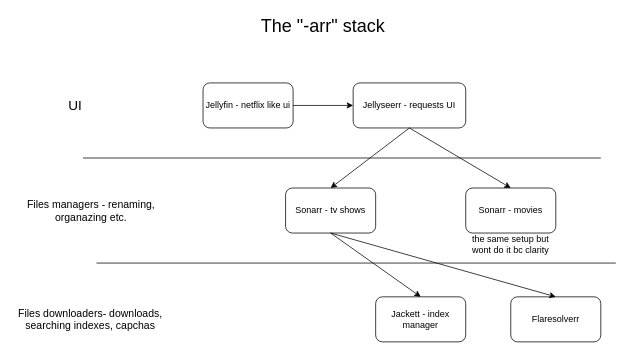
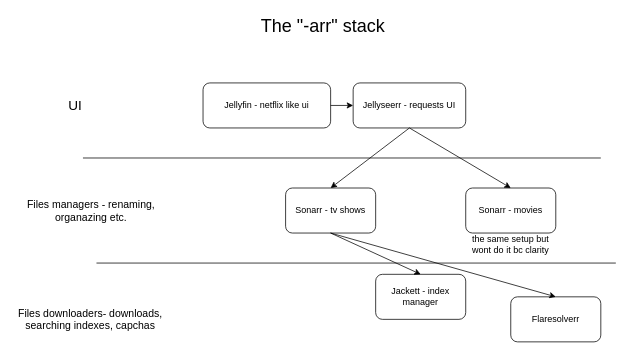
  <mxCell id="0" />
  <mxCell id="1" parent="0" />
- <mxCell id="2" value="Jellyfin - netflix like ui" style="rounded=1;whiteSpace=wrap;html=1;" vertex="1" parent="1"><mxGeometry x="270" y="110" width="120" height="60" as="geometry" /></mxCell>
+ <mxCell id="2" value="Jellyfin - netflix like ui" style="rounded=1;whiteSpace=wrap;html=1;" vertex="1" parent="1"><mxGeometry x="270" y="110" width="170" height="60" as="geometry" /></mxCell>
  <mxCell id="3" value="Sonarr - movies" style="rounded=1;whiteSpace=wrap;html=1;" vertex="1" parent="1"><mxGeometry x="620" y="250" width="120" height="60" as="geometry" /></mxCell>
  <mxCell id="4" value="Sonarr - tv shows" style="rounded=1;whiteSpace=wrap;html=1;" vertex="1" parent="1"><mxGeometry x="380" y="250" width="120" height="60" as="geometry" /></mxCell>
  <mxCell id="5" value="Jellyseerr - requests UI" style="rounded=1;whiteSpace=wrap;html=1;" vertex="1" parent="1"><mxGeometry x="470" y="110" width="150" height="60" as="geometry" /></mxCell>
  <mxCell id="6" value="" style="endArrow=none;html=1;rounded=0;" edge="1" parent="1"><mxGeometry width="50" height="50" relative="1" as="geometry"><mxPoint x="110" y="210" as="sourcePoint" /><mxPoint x="800" y="210" as="targetPoint" /></mxGeometry></mxCell>
  <mxCell id="7" value="" style="endArrow=none;html=1;rounded=0;" edge="1" parent="1"><mxGeometry width="50" height="50" relative="1" as="geometry"><mxPoint x="128" y="350" as="sourcePoint" /><mxPoint x="820" y="350" as="targetPoint" /></mxGeometry></mxCell>
  <mxCell id="8" value="&lt;font style=&quot;font-size: 14px;&quot;&gt;Files managers - renaming, organazing etc.&lt;/font&gt;" style="text;html=1;align=center;verticalAlign=middle;whiteSpace=wrap;rounded=0;" vertex="1" parent="1"><mxGeometry x="30" y="265" width="182" height="30" as="geometry" /></mxCell>
  <mxCell id="9" value="" style="endArrow=classic;html=1;rounded=0;exitX=0.5;exitY=1;exitDx=0;exitDy=0;entryX=0.5;entryY=0;entryDx=0;entryDy=0;" edge="1" parent="1" source="5" target="4"><mxGeometry width="50" height="50" relative="1" as="geometry"><mxPoint x="460" y="210" as="sourcePoint" /><mxPoint x="510" y="160" as="targetPoint" /></mxGeometry></mxCell>
  <mxCell id="10" value="" style="endArrow=classic;html=1;rounded=0;exitX=0.5;exitY=1;exitDx=0;exitDy=0;entryX=0.5;entryY=0;entryDx=0;entryDy=0;" edge="1" parent="1" source="5" target="3"><mxGeometry width="50" height="50" relative="1" as="geometry"><mxPoint x="575" y="240" as="sourcePoint" /><mxPoint x="450" y="320" as="targetPoint" /></mxGeometry></mxCell>
  <mxCell id="11" value="&lt;font style=&quot;font-size: 18px;&quot;&gt;UI&lt;/font&gt;" style="text;html=1;align=center;verticalAlign=middle;whiteSpace=wrap;rounded=0;" vertex="1" parent="1"><mxGeometry x="70" y="125" width="60" height="30" as="geometry" /></mxCell>
  <mxCell id="12" value="&lt;font style=&quot;font-size: 14px;&quot;&gt;Files downloaders- downloads, searching indexes, capchas&lt;/font&gt;" style="text;html=1;align=center;verticalAlign=middle;whiteSpace=wrap;rounded=0;" vertex="1" parent="1"><mxGeometry x="20" y="410" width="200" height="30" as="geometry" /></mxCell>
- <mxCell id="13" value="Jackett - index manager" style="rounded=1;whiteSpace=wrap;html=1;" vertex="1" parent="1"><mxGeometry x="500" y="395" width="120" height="60" as="geometry" /></mxCell>
+ <mxCell id="13" value="Jackett - index manager" style="rounded=1;whiteSpace=wrap;html=1;" vertex="1" parent="1"><mxGeometry x="500" y="365" width="120" height="60" as="geometry" /></mxCell>
  <mxCell id="14" value="Flaresolverr" style="rounded=1;whiteSpace=wrap;html=1;" vertex="1" parent="1"><mxGeometry x="680" y="395" width="120" height="60" as="geometry" /></mxCell>
  <mxCell id="15" value="&lt;font style=&quot;font-size: 24px;&quot;&gt;The &quot;-arr&quot; stack&lt;/font&gt;" style="text;html=1;align=center;verticalAlign=middle;whiteSpace=wrap;rounded=0;" vertex="1" parent="1"><mxGeometry x="340" y="20" width="180" height="30" as="geometry" /></mxCell>
  <mxCell id="16" value="" style="endArrow=classic;html=1;rounded=0;exitX=0.5;exitY=1;exitDx=0;exitDy=0;entryX=0.5;entryY=0;entryDx=0;entryDy=0;" edge="1" parent="1" source="4" target="13"><mxGeometry width="50" height="50" relative="1" as="geometry"><mxPoint x="490" y="310" as="sourcePoint" /><mxPoint x="430" y="395" as="targetPoint" /></mxGeometry></mxCell>
  <mxCell id="17" value="" style="endArrow=classic;html=1;rounded=0;exitX=0.5;exitY=1;exitDx=0;exitDy=0;entryX=0.5;entryY=0;entryDx=0;entryDy=0;" edge="1" parent="1" source="4" target="14"><mxGeometry width="50" height="50" relative="1" as="geometry"><mxPoint x="520" y="325" as="sourcePoint" /><mxPoint x="640" y="410" as="targetPoint" /></mxGeometry></mxCell>
  <mxCell id="18" value="the same setup but wont do it bc clarity" style="text;html=1;align=center;verticalAlign=middle;whiteSpace=wrap;rounded=0;" vertex="1" parent="1"><mxGeometry x="615" y="310" width="130" height="30" as="geometry" /></mxCell>
  <mxCell id="19" value="" style="endArrow=classic;html=1;rounded=0;exitX=1;exitY=0.5;exitDx=0;exitDy=0;entryX=0;entryY=0.5;entryDx=0;entryDy=0;" edge="1" parent="1" source="2" target="5"><mxGeometry width="50" height="50" relative="1" as="geometry"><mxPoint x="440" y="130" as="sourcePoint" /><mxPoint x="560" y="215" as="targetPoint" /></mxGeometry></mxCell>
